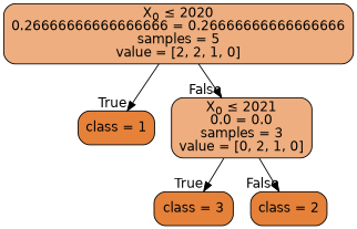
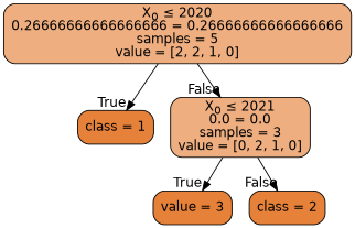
  digraph {
    node [color=black fillcolor="#e58139ff" fontname=helvetica shape=box style="filled, rounded"]
    edge [fontname=helvetica headlabel=True labelangle=45 labeldistance=2.5]
    n1 [fillcolor="#e58139a4" label=<X<SUB>0</SUB> &le; 2020<br/>0.26666666666666666 = 0.26666666666666666<br/>samples = 5<br/>value = [2, 2, 1, 0]>]
    n2 [label="class = 1"]
    n3 [fillcolor="#e58139a4" label=<X<SUB>0</SUB> &le; 2021<br/>0.0 = 0.0<br/>samples = 3<br/>value = [0, 2, 1, 0]>]
-   n4 [label="class = 3"]
+   n4 [label="value = 3"]
    n5 [label="class = 2"]
    n1 -> n2
    n1 -> n3 [headlabel=False labelangle=-45]
    n3 -> n4
    n3 -> n5 [headlabel=False labelangle=-45]
  }
